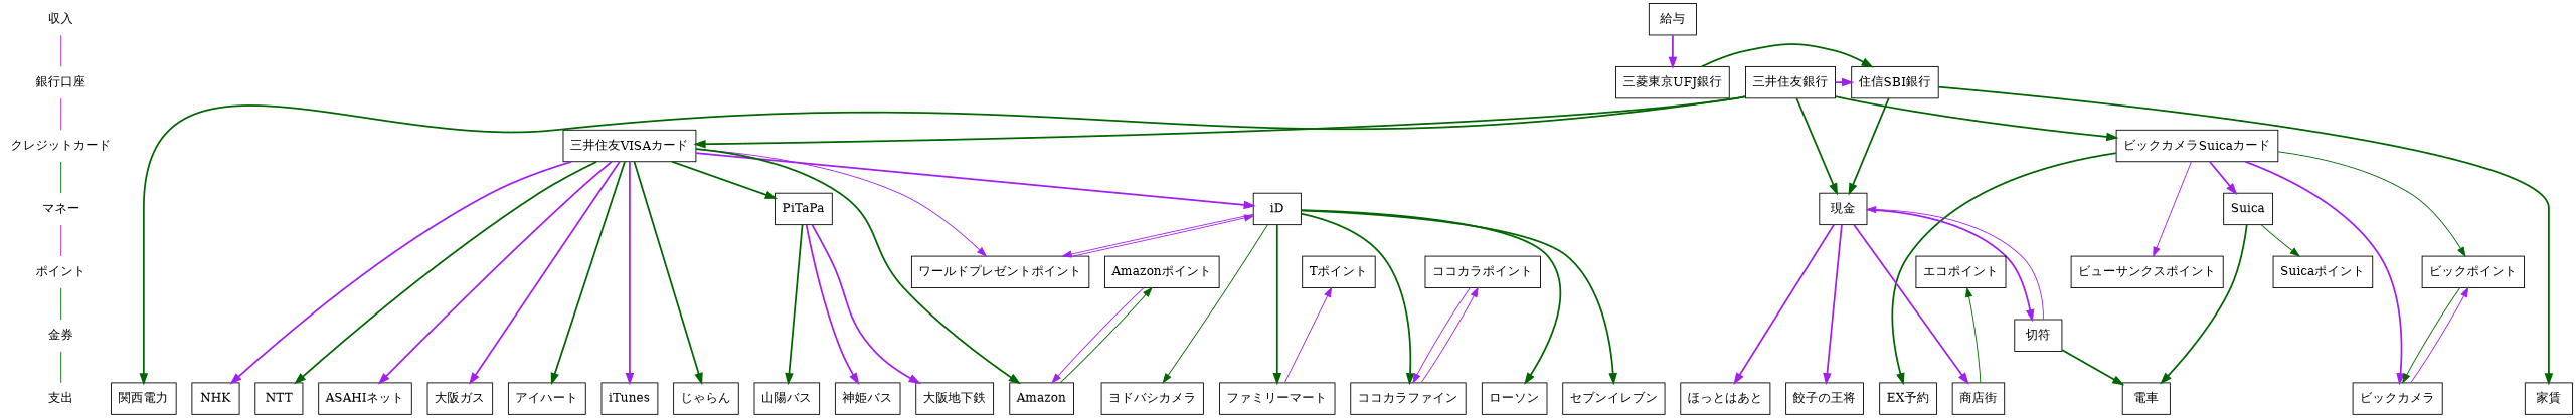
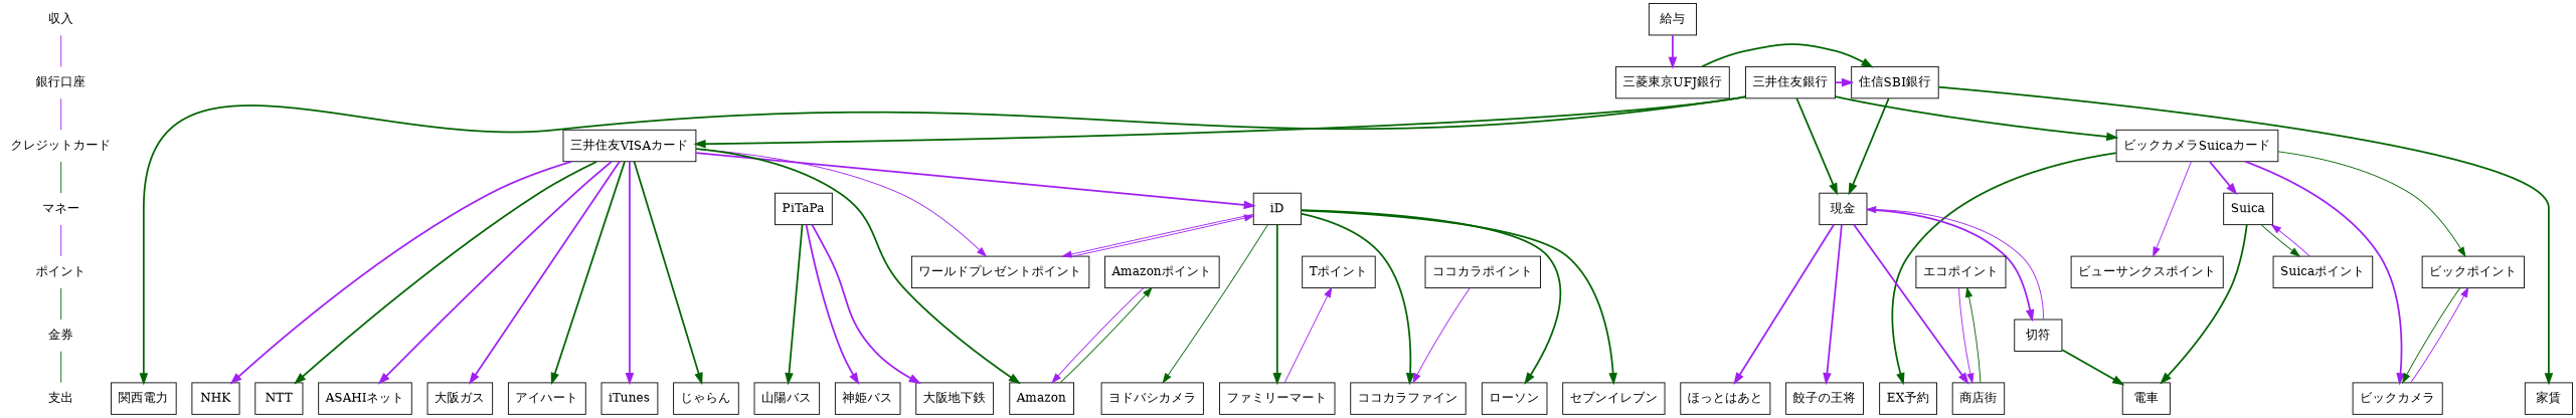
  digraph {
    node [shape=box]
    edge [color=purple style=bold weight=100]
    "収入" [shape=none]
    "給与"
    "銀行口座" [shape=none]
    "三井住友銀行"
    "三菱東京UFJ銀行"
    "住信SBI銀行"
    "クレジットカード" [shape=none]
    "三井住友VISAカード"
    "ビックカメラSuicaカード"
    "マネー" [shape=none]
    Suica
    PiTaPa
    "現金"
    iD
    "ポイント" [shape=none]
    "Tポイント"
    "ワールドプレゼントポイント"
    "ビューサンクスポイント"
    "エコポイント"
    "ココカラポイント"
    "Suicaポイント"
    "ビックポイント"
    "Amazonポイント"
    "金券" [shape=none]
    "切符"
    "支出" [shape=none]
    "家賃"
    "ローソン"
    "セブンイレブン"
    "ファミリーマート"
    "電車"
    "大阪地下鉄"
    "山陽バス"
    "神姫バス"
    NHK
    NTT
    "ASAHIネット"
    "関西電力"
    "大阪ガス"
    "商店街"
    "アイハート"
    "ココカラファイン"
    "ビックカメラ"
    "ヨドバシカメラ"
    "餃子の王将"
    "ほっとはあと"
    Amazon
    iTunes
    "EX予約"
    "じゃらん"
    subgraph sub_1 {
      rank=same
      "収入"
      "給与"
    }
    subgraph sub_2 {
      rank=same
      "銀行口座"
      "三井住友銀行"
      "三菱東京UFJ銀行"
      "住信SBI銀行"
    }
    subgraph sub_3 {
      rank=same
      "クレジットカード"
      "三井住友VISAカード"
      "ビックカメラSuicaカード"
    }
    subgraph sub_4 {
      rank=same
      "マネー"
      Suica
      PiTaPa
      "現金"
      iD
    }
    subgraph sub_5 {
      rank=same
      "ポイント"
      "Tポイント"
      "ワールドプレゼントポイント"
      "ビューサンクスポイント"
      "エコポイント"
      "ココカラポイント"
      "Suicaポイント"
      "ビックポイント"
      "Amazonポイント"
    }
    subgraph sub_6 {
      rank=same
      "金券"
      "切符"
    }
    subgraph sub_7 {
      rank=same
      "支出"
      "家賃"
      "ローソン"
      "セブンイレブン"
      "ファミリーマート"
      "電車"
      "大阪地下鉄"
      "山陽バス"
      "神姫バス"
      NHK
      NTT
      "ASAHIネット"
      "関西電力"
      "大阪ガス"
      "商店街"
      "アイハート"
      "ココカラファイン"
      "ビックカメラ"
      "ヨドバシカメラ"
      "餃子の王将"
      "ほっとはあと"
      Amazon
      iTunes
      "EX予約"
      "じゃらん"
    }
    "収入" -> "銀行口座" [arrowhead=none style="" weight=""]
    "給与" -> "三菱東京UFJ銀行"
    "銀行口座" -> "クレジットカード" [arrowhead=none style="" weight=""]
    "三井住友銀行" -> "住信SBI銀行"
    "三井住友銀行" -> "三井住友VISAカード" [color=darkgreen]
    "三井住友銀行" -> "ビックカメラSuicaカード" [color=darkgreen]
    "三井住友銀行" -> "現金" [color=darkgreen]
    "三井住友銀行" -> "関西電力" [color=darkgreen]
    "三菱東京UFJ銀行" -> "住信SBI銀行" [color=darkgreen]
    "住信SBI銀行" -> "現金" [color=darkgreen]
    "住信SBI銀行" -> "家賃" [color=darkgreen]
    "クレジットカード" -> "マネー" [arrowhead=none color=darkgreen style="" weight=""]
-   "三井住友VISAカード" -> PiTaPa [color=darkgreen]
    "三井住友VISAカード" -> iD
    "三井住友VISAカード" -> "ワールドプレゼントポイント" [style="" weight=""]
    "三井住友VISAカード" -> NHK
    "三井住友VISAカード" -> NTT [color=darkgreen]
    "三井住友VISAカード" -> "ASAHIネット"
    "三井住友VISAカード" -> "大阪ガス"
    "三井住友VISAカード" -> "アイハート" [color=darkgreen]
    "三井住友VISAカード" -> Amazon [color=darkgreen]
    "三井住友VISAカード" -> iTunes
    "三井住友VISAカード" -> "じゃらん" [color=darkgreen]
    "ビックカメラSuicaカード" -> Suica
    "ビックカメラSuicaカード" -> "ビューサンクスポイント" [style="" weight=""]
    "ビックカメラSuicaカード" -> "ビックポイント" [color=darkgreen style="" weight=""]
    "ビックカメラSuicaカード" -> "ビックカメラ"
    "ビックカメラSuicaカード" -> "EX予約" [color=darkgreen]
    "マネー" -> "ポイント" [arrowhead=none style="" weight=""]
    Suica -> "Suicaポイント" [color=darkgreen style="" weight=""]
    Suica -> "電車" [color=darkgreen]
    PiTaPa -> "大阪地下鉄"
    PiTaPa -> "山陽バス" [color=darkgreen]
    PiTaPa -> "神姫バス"
    "現金" -> "切符"
    "現金" -> "商店街"
    "現金" -> "餃子の王将"
    "現金" -> "ほっとはあと"
    iD -> "ワールドプレゼントポイント" [style="" weight=""]
    iD -> "ローソン" [color=darkgreen]
    iD -> "セブンイレブン" [color=darkgreen]
    iD -> "ファミリーマート" [color=darkgreen]
    iD -> "ココカラファイン" [color=darkgreen]
    iD -> "ヨドバシカメラ" [color=darkgreen style=solid]
    "ポイント" -> "金券" [arrowhead=none color=darkgreen style="" weight=""]
    "ワールドプレゼントポイント" -> iD [style="" weight=""]
+   "エコポイント" -> "商店街" [style="" weight=""]
    "ココカラポイント" -> "ココカラファイン" [style="" weight=""]
+   "Suicaポイント" -> Suica [style="" weight=""]
    "ビックポイント" -> "ビックカメラ" [color=darkgreen style="" weight=""]
    "Amazonポイント" -> Amazon [style="" weight=""]
    "金券" -> "支出" [arrowhead=none color=darkgreen style="" weight=""]
    "切符" -> "現金" [style="" weight=""]
    "切符" -> "電車" [color=darkgreen]
    "ファミリーマート" -> "Tポイント" [style="" weight=""]
    "商店街" -> "エコポイント" [color=darkgreen style="" weight=""]
-   "ココカラファイン" -> "ココカラポイント" [style="" weight=""]
    "ビックカメラ" -> "ビックポイント" [style="" weight=""]
    Amazon -> "Amazonポイント" [color=darkgreen style="" weight=""]
  }
